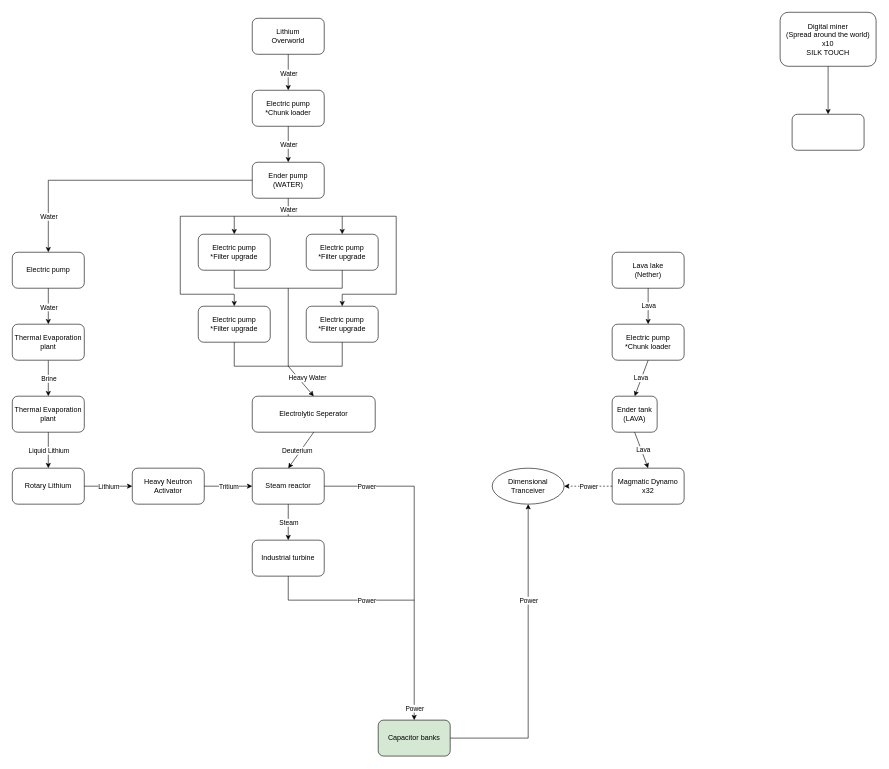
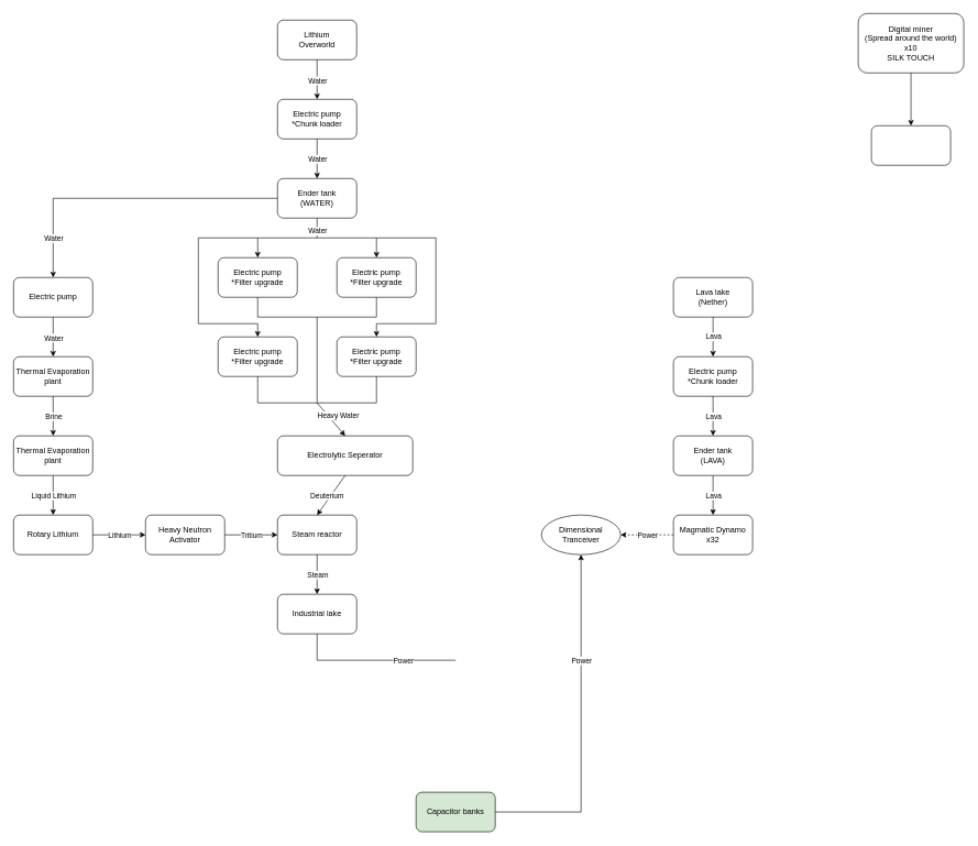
  <mxCell id="0" />
  <mxCell id="1" parent="0" />
  <mxCell id="2" value="&lt;div&gt;Digital miner&lt;/div&gt;&lt;div&gt;(Spread around the world)&lt;/div&gt;&lt;div&gt;x10&lt;/div&gt;&lt;div&gt;SILK TOUCH&lt;br&gt;&lt;/div&gt;" style="rounded=1;whiteSpace=wrap;html=1;" parent="1" vertex="1"><mxGeometry x="1300" y="20" width="160" height="90" as="geometry" /></mxCell>
  <mxCell id="3" value="" style="rounded=1;whiteSpace=wrap;html=1;" parent="1" vertex="1"><mxGeometry x="1320" y="190" width="120" height="60" as="geometry" /></mxCell>
  <mxCell id="4" value="" style="endArrow=classic;html=1;rounded=0;exitX=0.5;exitY=1;exitDx=0;exitDy=0;entryX=0.5;entryY=0;entryDx=0;entryDy=0;" parent="1" source="2" target="3" edge="1"><mxGeometry width="50" height="50" relative="1" as="geometry"><mxPoint x="1550" y="160" as="sourcePoint" /><mxPoint x="1600" y="110" as="targetPoint" /></mxGeometry></mxCell>
  <mxCell id="5" value="&lt;div&gt;Steam reactor&lt;/div&gt;" style="rounded=1;whiteSpace=wrap;html=1;" parent="1" vertex="1"><mxGeometry x="420" y="780" width="120" height="60" as="geometry" /></mxCell>
  <mxCell id="6" value="" style="endArrow=classic;html=1;rounded=0;exitX=0.5;exitY=1;exitDx=0;exitDy=0;" parent="1" source="5" edge="1"><mxGeometry width="50" height="50" relative="1" as="geometry"><mxPoint x="510" y="960" as="sourcePoint" /><mxPoint x="480" y="900" as="targetPoint" /></mxGeometry></mxCell>
  <mxCell id="7" value="&lt;div&gt;Steam&lt;/div&gt;" style="edgeLabel;html=1;align=center;verticalAlign=middle;resizable=0;points=[];" parent="6" vertex="1" connectable="0"><mxGeometry x="-0.367" y="-1" relative="1" as="geometry"><mxPoint x="1" y="11" as="offset" /></mxGeometry></mxCell>
- <mxCell id="8" value="Industrial turbine" style="rounded=1;whiteSpace=wrap;html=1;" parent="1" vertex="1"><mxGeometry x="420" y="900" width="120" height="60" as="geometry" /></mxCell>
+ <mxCell id="8" value="Industrial lake" style="rounded=1;whiteSpace=wrap;html=1;" parent="1" vertex="1"><mxGeometry x="420" y="900" width="120" height="60" as="geometry" /></mxCell>
  <mxCell id="9" value="Capacitor banks" style="rounded=1;whiteSpace=wrap;html=1;fillColor=#d5e8d4;" parent="1" vertex="1"><mxGeometry x="630" y="1200" width="120" height="60" as="geometry" /></mxCell>
- <mxCell id="10" value="" style="endArrow=classic;html=1;rounded=0;exitX=1;exitY=0.5;exitDx=0;exitDy=0;entryX=0.5;entryY=0;entryDx=0;entryDy=0;" parent="1" source="5" target="9" edge="1"><mxGeometry width="50" height="50" relative="1" as="geometry"><mxPoint x="590" y="830" as="sourcePoint" /><mxPoint x="640" y="780" as="targetPoint" /><Array as="points"><mxPoint x="690" y="810" /></Array></mxGeometry></mxCell>
- <mxCell id="11" value="Power" style="edgeLabel;html=1;align=center;verticalAlign=middle;resizable=0;points=[];" parent="10" vertex="1" connectable="0"><mxGeometry x="0.874" relative="1" as="geometry"><mxPoint y="14" as="offset" /></mxGeometry></mxCell>
- <mxCell id="12" value="Power" style="edgeLabel;html=1;align=center;verticalAlign=middle;resizable=0;points=[];" parent="10" vertex="1" connectable="0"><mxGeometry x="-0.9" y="-1" relative="1" as="geometry"><mxPoint x="43" y="-1" as="offset" /></mxGeometry></mxCell>
  <mxCell id="13" value="Dimensional Tranceiver" style="ellipse;whiteSpace=wrap;html=1;" parent="1" vertex="1"><mxGeometry x="820" y="780" width="120" height="60" as="geometry" /></mxCell>
  <mxCell id="14" value="Electrolytic Seperator" style="rounded=1;whiteSpace=wrap;html=1;" parent="1" vertex="1"><mxGeometry x="420" y="660" width="205" height="60" as="geometry" /></mxCell>
  <mxCell id="15" value="" style="endArrow=classic;html=1;rounded=0;exitX=0.5;exitY=1;exitDx=0;exitDy=0;entryX=0.5;entryY=0;entryDx=0;entryDy=0;" parent="1" source="14" target="5" edge="1"><mxGeometry width="50" height="50" relative="1" as="geometry"><mxPoint x="570" y="760" as="sourcePoint" /><mxPoint x="620" y="710" as="targetPoint" /></mxGeometry></mxCell>
  <mxCell id="16" value="Deuterium" style="edgeLabel;html=1;align=center;verticalAlign=middle;resizable=0;points=[];" parent="15" vertex="1" connectable="0"><mxGeometry x="0.3" relative="1" as="geometry"><mxPoint y="-9" as="offset" /></mxGeometry></mxCell>
  <mxCell id="17" value="&lt;div&gt;Electric pump&lt;/div&gt;*Filter upgrade" style="rounded=1;whiteSpace=wrap;html=1;" parent="1" vertex="1"><mxGeometry x="330" y="510" width="120" height="60" as="geometry" /></mxCell>
  <mxCell id="18" value="&lt;div&gt;Electric pump&lt;/div&gt;*Filter upgrade" style="rounded=1;whiteSpace=wrap;html=1;" parent="1" vertex="1"><mxGeometry x="330" y="390" width="120" height="60" as="geometry" /></mxCell>
  <mxCell id="19" value="&lt;div&gt;Electric pump&lt;/div&gt;*Filter upgrade" style="rounded=1;whiteSpace=wrap;html=1;" parent="1" vertex="1"><mxGeometry x="510" y="510" width="120" height="60" as="geometry" /></mxCell>
  <mxCell id="20" value="&lt;div&gt;Electric pump&lt;/div&gt;*Filter upgrade" style="rounded=1;whiteSpace=wrap;html=1;" parent="1" vertex="1"><mxGeometry x="510" y="390" width="120" height="60" as="geometry" /></mxCell>
  <mxCell id="21" value="" style="endArrow=none;html=1;rounded=0;exitX=0.5;exitY=1;exitDx=0;exitDy=0;" parent="1" source="18" edge="1"><mxGeometry width="50" height="50" relative="1" as="geometry"><mxPoint x="440" y="520" as="sourcePoint" /><mxPoint x="390" y="480" as="targetPoint" /></mxGeometry></mxCell>
  <mxCell id="22" value="" style="endArrow=none;html=1;rounded=0;entryX=0.5;entryY=1;entryDx=0;entryDy=0;" parent="1" target="20" edge="1"><mxGeometry width="50" height="50" relative="1" as="geometry"><mxPoint x="570" y="480" as="sourcePoint" /><mxPoint x="600" y="470" as="targetPoint" /></mxGeometry></mxCell>
  <mxCell id="23" value="" style="endArrow=none;html=1;rounded=0;" parent="1" edge="1"><mxGeometry width="50" height="50" relative="1" as="geometry"><mxPoint x="390" y="480" as="sourcePoint" /><mxPoint x="570" y="480" as="targetPoint" /></mxGeometry></mxCell>
  <mxCell id="24" value="" style="endArrow=none;html=1;rounded=0;entryX=0.5;entryY=1;entryDx=0;entryDy=0;" parent="1" target="17" edge="1"><mxGeometry width="50" height="50" relative="1" as="geometry"><mxPoint x="390" y="610" as="sourcePoint" /><mxPoint x="400" y="630" as="targetPoint" /></mxGeometry></mxCell>
  <mxCell id="25" value="" style="endArrow=none;html=1;rounded=0;entryX=0.5;entryY=1;entryDx=0;entryDy=0;" parent="1" target="19" edge="1"><mxGeometry width="50" height="50" relative="1" as="geometry"><mxPoint x="570" y="610" as="sourcePoint" /><mxPoint x="400" y="610" as="targetPoint" /></mxGeometry></mxCell>
  <mxCell id="26" value="" style="endArrow=none;html=1;rounded=0;" parent="1" edge="1"><mxGeometry width="50" height="50" relative="1" as="geometry"><mxPoint x="390" y="610" as="sourcePoint" /><mxPoint x="570" y="610" as="targetPoint" /></mxGeometry></mxCell>
  <mxCell id="27" value="" style="endArrow=classic;html=1;rounded=0;entryX=0.5;entryY=0;entryDx=0;entryDy=0;" parent="1" target="14" edge="1"><mxGeometry width="50" height="50" relative="1" as="geometry"><mxPoint x="480" y="610" as="sourcePoint" /><mxPoint x="710" y="610" as="targetPoint" /></mxGeometry></mxCell>
  <mxCell id="28" value="Heavy Water" style="edgeLabel;html=1;align=center;verticalAlign=middle;resizable=0;points=[];" parent="27" vertex="1" connectable="0"><mxGeometry x="0.48" y="1" relative="1" as="geometry"><mxPoint x="-1" y="-17" as="offset" /></mxGeometry></mxCell>
  <mxCell id="29" value="" style="endArrow=none;html=1;rounded=0;" parent="1" edge="1"><mxGeometry width="50" height="50" relative="1" as="geometry"><mxPoint x="480" y="610" as="sourcePoint" /><mxPoint x="480" y="480" as="targetPoint" /></mxGeometry></mxCell>
- <mxCell id="30" value="&lt;div&gt;Ender pump&lt;/div&gt;&lt;div&gt;(WATER)&lt;br&gt;&lt;/div&gt;" style="rounded=1;whiteSpace=wrap;html=1;" parent="1" vertex="1"><mxGeometry x="420" y="270" width="120" height="60" as="geometry" /></mxCell>
+ <mxCell id="30" value="&lt;div&gt;Ender tank&lt;/div&gt;&lt;div&gt;(WATER)&lt;br&gt;&lt;/div&gt;" style="rounded=1;whiteSpace=wrap;html=1;" parent="1" vertex="1"><mxGeometry x="420" y="270" width="120" height="60" as="geometry" /></mxCell>
  <mxCell id="31" value="" style="endArrow=none;html=1;rounded=0;entryX=0.5;entryY=1;entryDx=0;entryDy=0;" parent="1" target="30" edge="1"><mxGeometry width="50" height="50" relative="1" as="geometry"><mxPoint x="480" y="360" as="sourcePoint" /><mxPoint x="500" y="350" as="targetPoint" /></mxGeometry></mxCell>
  <mxCell id="32" value="Water" style="edgeLabel;html=1;align=center;verticalAlign=middle;resizable=0;points=[];" parent="31" vertex="1" connectable="0"><mxGeometry x="-0.264" relative="1" as="geometry"><mxPoint as="offset" /></mxGeometry></mxCell>
  <mxCell id="33" value="" style="endArrow=classic;html=1;rounded=0;entryX=0.5;entryY=0;entryDx=0;entryDy=0;" parent="1" target="20" edge="1"><mxGeometry width="50" height="50" relative="1" as="geometry"><mxPoint x="480" y="360" as="sourcePoint" /><mxPoint x="630" y="270" as="targetPoint" /><Array as="points"><mxPoint x="570" y="360" /></Array></mxGeometry></mxCell>
  <mxCell id="34" value="" style="endArrow=classic;html=1;rounded=0;entryX=0.5;entryY=0;entryDx=0;entryDy=0;" parent="1" target="18" edge="1"><mxGeometry width="50" height="50" relative="1" as="geometry"><mxPoint x="480" y="360" as="sourcePoint" /><mxPoint x="360" y="300" as="targetPoint" /><Array as="points"><mxPoint x="390" y="360" /></Array></mxGeometry></mxCell>
  <mxCell id="35" value="" style="endArrow=none;html=1;rounded=0;" parent="1" edge="1"><mxGeometry width="50" height="50" relative="1" as="geometry"><mxPoint x="570" y="360" as="sourcePoint" /><mxPoint x="660" y="360" as="targetPoint" /></mxGeometry></mxCell>
  <mxCell id="36" value="" style="endArrow=none;html=1;rounded=0;" parent="1" edge="1"><mxGeometry width="50" height="50" relative="1" as="geometry"><mxPoint x="300" y="360" as="sourcePoint" /><mxPoint x="390" y="360" as="targetPoint" /></mxGeometry></mxCell>
  <mxCell id="37" value="" style="endArrow=classic;html=1;rounded=0;entryX=0.5;entryY=0;entryDx=0;entryDy=0;" parent="1" target="17" edge="1"><mxGeometry width="50" height="50" relative="1" as="geometry"><mxPoint x="300" y="490" as="sourcePoint" /><mxPoint x="350" y="460" as="targetPoint" /><Array as="points"><mxPoint x="390" y="490" /></Array></mxGeometry></mxCell>
  <mxCell id="38" value="" style="endArrow=none;html=1;rounded=0;" parent="1" edge="1"><mxGeometry width="50" height="50" relative="1" as="geometry"><mxPoint x="300" y="490" as="sourcePoint" /><mxPoint x="300" y="360" as="targetPoint" /></mxGeometry></mxCell>
  <mxCell id="39" value="" style="endArrow=none;html=1;rounded=0;" parent="1" edge="1"><mxGeometry width="50" height="50" relative="1" as="geometry"><mxPoint x="660" y="490" as="sourcePoint" /><mxPoint x="660" y="360" as="targetPoint" /></mxGeometry></mxCell>
  <mxCell id="40" value="" style="endArrow=classic;html=1;rounded=0;entryX=0.5;entryY=0;entryDx=0;entryDy=0;" parent="1" target="19" edge="1"><mxGeometry width="50" height="50" relative="1" as="geometry"><mxPoint x="660" y="490" as="sourcePoint" /><mxPoint x="650" y="460" as="targetPoint" /><Array as="points"><mxPoint x="570" y="490" /></Array></mxGeometry></mxCell>
  <mxCell id="41" value="Heavy Neutron Activator" style="rounded=1;whiteSpace=wrap;html=1;" parent="1" vertex="1"><mxGeometry x="220" y="780" width="120" height="60" as="geometry" /></mxCell>
  <mxCell id="42" value="Rotary Lithium" style="rounded=1;whiteSpace=wrap;html=1;" parent="1" vertex="1"><mxGeometry x="20" y="780" width="120" height="60" as="geometry" /></mxCell>
  <mxCell id="43" value="" style="endArrow=classic;html=1;rounded=0;exitX=1;exitY=0.5;exitDx=0;exitDy=0;entryX=0;entryY=0.5;entryDx=0;entryDy=0;" parent="1" source="41" target="5" edge="1"><mxGeometry width="50" height="50" relative="1" as="geometry"><mxPoint x="330" y="750" as="sourcePoint" /><mxPoint x="380" y="700" as="targetPoint" /></mxGeometry></mxCell>
  <mxCell id="44" value="Tritium" style="edgeLabel;html=1;align=center;verticalAlign=middle;resizable=0;points=[];" parent="43" vertex="1" connectable="0"><mxGeometry x="0.268" y="-1" relative="1" as="geometry"><mxPoint x="-11" y="-1" as="offset" /></mxGeometry></mxCell>
  <mxCell id="45" value="" style="endArrow=classic;html=1;rounded=0;exitX=1;exitY=0.5;exitDx=0;exitDy=0;entryX=0;entryY=0.5;entryDx=0;entryDy=0;" parent="1" source="42" target="41" edge="1"><mxGeometry width="50" height="50" relative="1" as="geometry"><mxPoint x="230" y="730" as="sourcePoint" /><mxPoint x="280" y="680" as="targetPoint" /></mxGeometry></mxCell>
  <mxCell id="46" value="Lithium" style="edgeLabel;html=1;align=center;verticalAlign=middle;resizable=0;points=[];" parent="45" vertex="1" connectable="0"><mxGeometry x="0.49" relative="1" as="geometry"><mxPoint x="-20" as="offset" /></mxGeometry></mxCell>
  <mxCell id="47" value="Thermal Evaporation plant" style="rounded=1;whiteSpace=wrap;html=1;" parent="1" vertex="1"><mxGeometry x="20" y="660" width="120" height="60" as="geometry" /></mxCell>
  <mxCell id="48" value="" style="endArrow=classic;html=1;rounded=0;exitX=0.5;exitY=1;exitDx=0;exitDy=0;entryX=0.5;entryY=0;entryDx=0;entryDy=0;" parent="1" source="47" target="42" edge="1"><mxGeometry width="50" height="50" relative="1" as="geometry"><mxPoint x="-90" y="760" as="sourcePoint" /><mxPoint x="-40" y="710" as="targetPoint" /></mxGeometry></mxCell>
  <mxCell id="49" value="Liquid Lithium" style="edgeLabel;html=1;align=center;verticalAlign=middle;resizable=0;points=[];" parent="48" vertex="1" connectable="0"><mxGeometry x="0.409" y="-1" relative="1" as="geometry"><mxPoint x="1" y="-12" as="offset" /></mxGeometry></mxCell>
  <mxCell id="50" value="" style="endArrow=classic;html=1;rounded=0;exitX=0.5;exitY=1;exitDx=0;exitDy=0;entryX=0.5;entryY=0;entryDx=0;entryDy=0;" parent="1" source="52" target="47" edge="1"><mxGeometry width="50" height="50" relative="1" as="geometry"><mxPoint x="20" y="640" as="sourcePoint" /><mxPoint x="-10" y="600" as="targetPoint" /></mxGeometry></mxCell>
  <mxCell id="51" value="Brine" style="edgeLabel;html=1;align=center;verticalAlign=middle;resizable=0;points=[];" parent="50" vertex="1" connectable="0"><mxGeometry x="0.346" y="1" relative="1" as="geometry"><mxPoint x="-1" y="-10" as="offset" /></mxGeometry></mxCell>
  <mxCell id="52" value="Thermal Evaporation plant" style="rounded=1;whiteSpace=wrap;html=1;" parent="1" vertex="1"><mxGeometry x="20" y="540" width="120" height="60" as="geometry" /></mxCell>
  <mxCell id="53" value="Electric pump" style="rounded=1;whiteSpace=wrap;html=1;" parent="1" vertex="1"><mxGeometry x="20" y="420" width="120" height="60" as="geometry" /></mxCell>
  <mxCell id="54" value="" style="endArrow=classic;html=1;rounded=0;exitX=0;exitY=0.5;exitDx=0;exitDy=0;entryX=0.5;entryY=0;entryDx=0;entryDy=0;" parent="1" source="30" target="53" edge="1"><mxGeometry width="50" height="50" relative="1" as="geometry"><mxPoint x="240" y="300" as="sourcePoint" /><mxPoint x="290" y="250" as="targetPoint" /><Array as="points"><mxPoint x="80" y="300" /></Array></mxGeometry></mxCell>
  <mxCell id="55" value="Water" style="edgeLabel;html=1;align=center;verticalAlign=middle;resizable=0;points=[];" parent="54" vertex="1" connectable="0"><mxGeometry x="0.831" relative="1" as="geometry"><mxPoint y="-21" as="offset" /></mxGeometry></mxCell>
  <mxCell id="56" value="" style="endArrow=classic;html=1;rounded=0;exitX=0.5;exitY=1;exitDx=0;exitDy=0;entryX=0.5;entryY=0;entryDx=0;entryDy=0;" parent="1" source="53" target="52" edge="1"><mxGeometry width="50" height="50" relative="1" as="geometry"><mxPoint x="-70" y="510" as="sourcePoint" /><mxPoint x="-20" y="460" as="targetPoint" /></mxGeometry></mxCell>
  <mxCell id="57" value="Water" style="edgeLabel;html=1;align=center;verticalAlign=middle;resizable=0;points=[];" parent="56" vertex="1" connectable="0"><mxGeometry x="0.247" y="-1" relative="1" as="geometry"><mxPoint x="1" y="-6" as="offset" /></mxGeometry></mxCell>
  <mxCell id="58" value="&lt;div&gt;Magmatic Dynamo&lt;/div&gt;&lt;div&gt;x32&lt;br&gt;&lt;/div&gt;" style="rounded=1;whiteSpace=wrap;html=1;" parent="1" vertex="1"><mxGeometry x="1020" y="780" width="120" height="60" as="geometry" /></mxCell>
  <mxCell id="59" value="" style="endArrow=classic;html=1;rounded=0;entryX=1;entryY=0.5;entryDx=0;entryDy=0;exitX=0;exitY=0.5;exitDx=0;exitDy=0;dashed=1;" parent="1" source="58" target="13" edge="1"><mxGeometry width="50" height="50" relative="1" as="geometry"><mxPoint x="960" y="650" as="sourcePoint" /><mxPoint x="1010" y="600" as="targetPoint" /></mxGeometry></mxCell>
  <mxCell id="60" value="Power" style="edgeLabel;html=1;align=center;verticalAlign=middle;resizable=0;points=[];" parent="59" vertex="1" connectable="0"><mxGeometry x="0.346" relative="1" as="geometry"><mxPoint x="14" as="offset" /></mxGeometry></mxCell>
- <mxCell id="61" value="&lt;div&gt;Ender tank&lt;/div&gt;&lt;div&gt;(LAVA)&lt;br&gt;&lt;/div&gt;" style="rounded=1;whiteSpace=wrap;html=1;" parent="1" vertex="1"><mxGeometry x="1020" y="660" width="75" height="60" as="geometry" /></mxCell>
+ <mxCell id="61" value="&lt;div&gt;Ender tank&lt;/div&gt;&lt;div&gt;(LAVA)&lt;br&gt;&lt;/div&gt;" style="rounded=1;whiteSpace=wrap;html=1;" parent="1" vertex="1"><mxGeometry x="1020" y="660" width="120" height="60" as="geometry" /></mxCell>
  <mxCell id="62" value="" style="endArrow=classic;html=1;rounded=0;exitX=0.5;exitY=1;exitDx=0;exitDy=0;entryX=0.5;entryY=0;entryDx=0;entryDy=0;" parent="1" source="61" target="58" edge="1"><mxGeometry width="50" height="50" relative="1" as="geometry"><mxPoint x="1200" y="740" as="sourcePoint" /><mxPoint x="1250" y="690" as="targetPoint" /></mxGeometry></mxCell>
  <mxCell id="63" value="Lava" style="edgeLabel;html=1;align=center;verticalAlign=middle;resizable=0;points=[];" parent="62" vertex="1" connectable="0"><mxGeometry x="0.219" y="-1" relative="1" as="geometry"><mxPoint x="1" y="-7" as="offset" /></mxGeometry></mxCell>
  <mxCell id="64" value="&lt;div&gt;Electric pump&lt;/div&gt;&lt;div&gt;*Chunk loader&lt;br&gt;&lt;/div&gt;" style="rounded=1;whiteSpace=wrap;html=1;" parent="1" vertex="1"><mxGeometry x="1020" y="540" width="120" height="60" as="geometry" /></mxCell>
  <mxCell id="65" value="" style="endArrow=classic;html=1;rounded=0;exitX=0.5;exitY=1;exitDx=0;exitDy=0;entryX=0.5;entryY=0;entryDx=0;entryDy=0;" parent="1" source="64" target="61" edge="1"><mxGeometry width="50" height="50" relative="1" as="geometry"><mxPoint x="1240" y="630" as="sourcePoint" /><mxPoint x="1290" y="580" as="targetPoint" /></mxGeometry></mxCell>
  <mxCell id="66" value="Lava" style="edgeLabel;html=1;align=center;verticalAlign=middle;resizable=0;points=[];" parent="65" vertex="1" connectable="0"><mxGeometry x="0.156" relative="1" as="geometry"><mxPoint y="-5" as="offset" /></mxGeometry></mxCell>
  <mxCell id="67" value="&lt;div&gt;Lava lake&lt;/div&gt;&lt;div&gt;(Nether)&lt;br&gt;&lt;/div&gt;" style="rounded=1;whiteSpace=wrap;html=1;" parent="1" vertex="1"><mxGeometry x="1020" y="420" width="120" height="60" as="geometry" /></mxCell>
  <mxCell id="68" value="" style="endArrow=classic;html=1;rounded=0;exitX=0.5;exitY=1;exitDx=0;exitDy=0;entryX=0.5;entryY=0;entryDx=0;entryDy=0;" parent="1" source="67" target="64" edge="1"><mxGeometry width="50" height="50" relative="1" as="geometry"><mxPoint x="920" y="510" as="sourcePoint" /><mxPoint x="970" y="460" as="targetPoint" /></mxGeometry></mxCell>
  <mxCell id="69" value="Lava" style="edgeLabel;html=1;align=center;verticalAlign=middle;resizable=0;points=[];" parent="68" vertex="1" connectable="0"><mxGeometry x="0.282" y="-1" relative="1" as="geometry"><mxPoint x="1" y="-9" as="offset" /></mxGeometry></mxCell>
  <mxCell id="70" value="" style="endArrow=none;html=1;rounded=0;entryX=0.5;entryY=1;entryDx=0;entryDy=0;" parent="1" target="8" edge="1"><mxGeometry width="50" height="50" relative="1" as="geometry"><mxPoint x="690" y="1000" as="sourcePoint" /><mxPoint x="520" y="1030" as="targetPoint" /><Array as="points"><mxPoint x="480" y="1000" /></Array></mxGeometry></mxCell>
  <mxCell id="71" value="Power" style="edgeLabel;html=1;align=center;verticalAlign=middle;resizable=0;points=[];" parent="70" vertex="1" connectable="0"><mxGeometry x="0.76" y="-1" relative="1" as="geometry"><mxPoint x="129" y="10" as="offset" /></mxGeometry></mxCell>
  <mxCell id="72" value="" style="endArrow=classic;html=1;rounded=0;exitX=1;exitY=0.5;exitDx=0;exitDy=0;entryX=0.5;entryY=1;entryDx=0;entryDy=0;" parent="1" source="9" target="13" edge="1"><mxGeometry width="50" height="50" relative="1" as="geometry"><mxPoint x="880" y="1230" as="sourcePoint" /><mxPoint x="930" y="1180" as="targetPoint" /><Array as="points"><mxPoint x="880" y="1230" /></Array></mxGeometry></mxCell>
  <mxCell id="73" value="Power" style="edgeLabel;html=1;align=center;verticalAlign=middle;resizable=0;points=[];" parent="72" vertex="1" connectable="0"><mxGeometry x="0.815" relative="1" as="geometry"><mxPoint y="112" as="offset" /></mxGeometry></mxCell>
  <mxCell id="74" value="&lt;div&gt;Electric pump&lt;/div&gt;&lt;div&gt;*Chunk loader&lt;br&gt;&lt;/div&gt;" style="rounded=1;whiteSpace=wrap;html=1;" parent="1" vertex="1"><mxGeometry x="420" y="150" width="120" height="60" as="geometry" /></mxCell>
  <mxCell id="75" value="" style="endArrow=classic;html=1;rounded=0;exitX=0.5;exitY=1;exitDx=0;exitDy=0;entryX=0.5;entryY=0;entryDx=0;entryDy=0;" parent="1" source="74" target="30" edge="1"><mxGeometry width="50" height="50" relative="1" as="geometry"><mxPoint x="670" y="250" as="sourcePoint" /><mxPoint x="720" y="200" as="targetPoint" /></mxGeometry></mxCell>
  <mxCell id="76" value="Water" style="edgeLabel;html=1;align=center;verticalAlign=middle;resizable=0;points=[];" parent="75" vertex="1" connectable="0"><mxGeometry x="0.349" y="3" relative="1" as="geometry"><mxPoint x="-3" y="-10" as="offset" /></mxGeometry></mxCell>
  <mxCell id="77" value="&lt;div&gt;Lithium&lt;/div&gt;Overworld" style="rounded=1;whiteSpace=wrap;html=1;" parent="1" vertex="1"><mxGeometry x="420" y="30" width="120" height="60" as="geometry" /></mxCell>
  <mxCell id="78" value="" style="endArrow=classic;html=1;rounded=0;exitX=0.5;exitY=1;exitDx=0;exitDy=0;entryX=0.5;entryY=0;entryDx=0;entryDy=0;" parent="1" source="77" target="74" edge="1"><mxGeometry width="50" height="50" relative="1" as="geometry"><mxPoint x="610" y="150" as="sourcePoint" /><mxPoint x="660" y="100" as="targetPoint" /></mxGeometry></mxCell>
  <mxCell id="79" value="Water" style="edgeLabel;html=1;align=center;verticalAlign=middle;resizable=0;points=[];" parent="78" vertex="1" connectable="0"><mxGeometry x="0.388" y="1" relative="1" as="geometry"><mxPoint x="-1" y="-11" as="offset" /></mxGeometry></mxCell>
